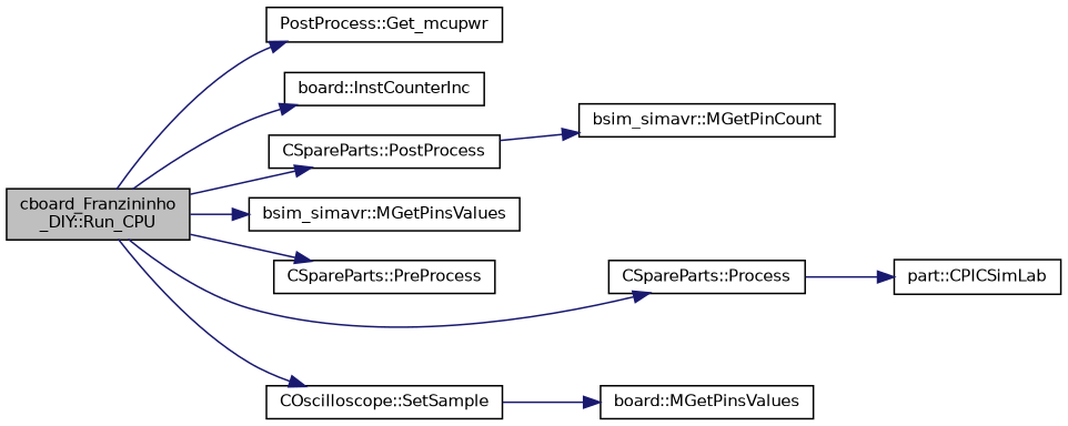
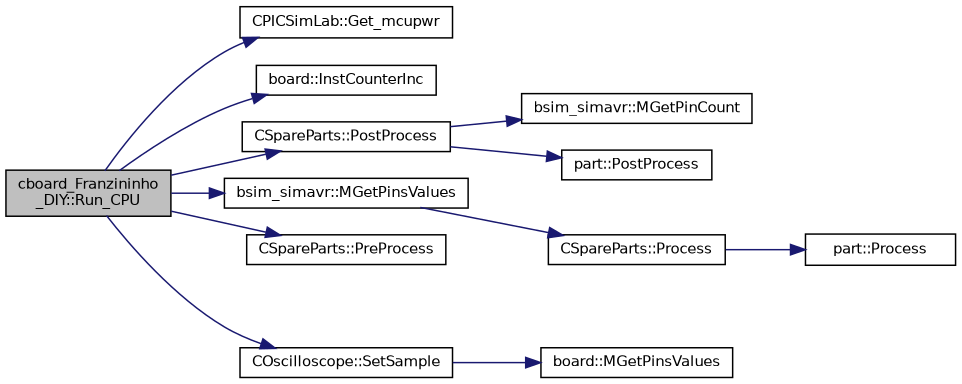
  digraph {
    rankdir=LR
    node [color=black fillcolor=white fontname=Helvetica fontsize=10 shape=record style=filled]
    edge [color=midnightblue fontname=Helvetica fontsize=10 labelfontname=Helvetica labelfontsize=10 style=solid]
    n1 [fillcolor=grey75 fontcolor=black height=0.2 label="cboard_Franzininho\l_DIY::Run_CPU" width=0.4]
-   n2 [height=0.2 label="PostProcess::Get_mcupwr" width=0.4]
+   n2 [height=0.2 label="CPICSimLab::Get_mcupwr" width=0.4]
    n3 [height=0.2 label="board::InstCounterInc" width=0.4]
    n4 [height=0.2 label="bsim_simavr::MGetPinsValues" width=0.4]
    n5 [height=0.2 label="CSpareParts::PostProcess" width=0.4]
    n6 [height=0.2 label="CSpareParts::PreProcess" width=0.4]
    n7 [height=0.2 label="CSpareParts::Process" width=0.4]
    n8 [height=0.2 label="COscilloscope::SetSample" width=0.4]
    n9 [height=0.2 label="bsim_simavr::MGetPinCount" width=0.4]
-   n11 [height=0.2 label="part::CPICSimLab" width=0.4]
+   n10 [height=0.2 label="part::PostProcess" width=0.4]
+   n11 [height=0.2 label="part::Process" width=0.4]
    n12 [height=0.2 label="board::MGetPinsValues" width=0.4]
    n1 -> n2
    n1 -> n3
    n1 -> n4
    n1 -> n5
    n1 -> n6
-   n1 -> n7
+   n4 -> n7
    n1 -> n8
    n5 -> n9
+   n5 -> n10
    n7 -> n11
    n8 -> n12
  }
